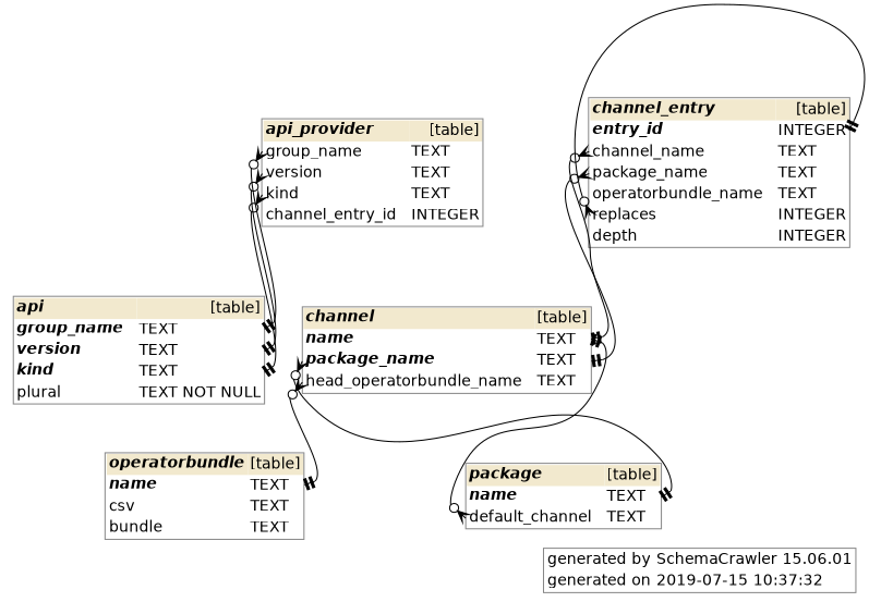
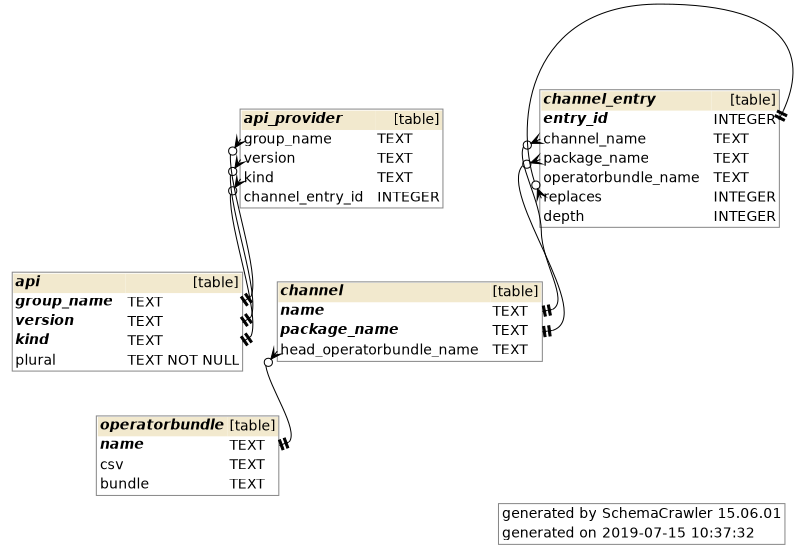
  digraph {
    fontname=Helvetica
    label=<       <table border="1" cellborder="0" cellspacing="0" color="#888888"> 	<tr> 		<td align='right'>generated by</td> 		<td align='left'>SchemaCrawler 15.06.01</td> 	</tr> 	<tr> 		<td align='right'>generated on</td> 		<td align='left'>2019-07-15 10:37:32</td> 	</tr>       </table>     >
    labeljust=r
    rankdir=TB
    node [fontname=Helvetica shape=none]
    edge [arrowhead=teetee arrowtail=crowodot dir=both fontname=Helvetica headport="name_55a5b569.end:e" style=solid]
    n1 [height=1.3889 label=<       <table border="1" cellborder="0" cellspacing="0" color="#888888"> 	<tr> 		<td colspan='2' bgcolor='#F2E9CE' align='left'><b><i>api</i></b></td> 		<td bgcolor='#F2E9CE' align='right'>[table]</td> 	</tr> 	<tr> 		<td port='group_name_4caa54f2.start' align='left'><b><i>group_name</i></b></td> 		<td align='left'> </td> 		<td port='group_name_4caa54f2.end' align='left'>TEXT</td> 	</tr> 	<tr> 		<td port='version_1530fd7f.start' align='left'><b><i>version</i></b></td> 		<td align='left'> </td> 		<td port='version_1530fd7f.end' align='left'>TEXT</td> 	</tr> 	<tr> 		<td port='kind_6e1c3b.start' align='left'><b><i>kind</i></b></td> 		<td align='left'> </td> 		<td port='kind_6e1c3b.end' align='left'>TEXT</td> 	</tr> 	<tr> 		<td port='plural_c583782b.start' align='left'>plural</td> 		<td align='left'> </td> 		<td port='plural_c583782b.end' align='left'>TEXT NOT NULL</td> 	</tr>       </table>     > width=3.0417]
    n2 [height=1.3889 label=<       <table border="1" cellborder="0" cellspacing="0" color="#888888"> 	<tr> 		<td colspan='2' bgcolor='#F2E9CE' align='left'><b><i>api_provider</i></b></td> 		<td bgcolor='#F2E9CE' align='right'>[table]</td> 	</tr> 	<tr> 		<td port='group_name_a2456016.start' align='left'>group_name</td> 		<td align='left'> </td> 		<td port='group_name_a2456016.end' align='left'>TEXT</td> 	</tr> 	<tr> 		<td port='version_6acc08a3.start' align='left'>version</td> 		<td align='left'> </td> 		<td port='version_6acc08a3.end' align='left'>TEXT</td> 	</tr> 	<tr> 		<td port='kind_5609275f.start' align='left'>kind</td> 		<td align='left'> </td> 		<td port='kind_5609275f.end' align='left'>TEXT</td> 	</tr> 	<tr> 		<td port='channel_entry_id_c7decf8f.start' align='left'>channel_entry_id</td> 		<td align='left'> </td> 		<td port='channel_entry_id_c7decf8f.end' align='left'>INTEGER</td> 	</tr>       </table>     > width=2.7917]
    n3 [height=1.8889 label=<       <table border="1" cellborder="0" cellspacing="0" color="#888888"> 	<tr> 		<td colspan='2' bgcolor='#F2E9CE' align='left'><b><i>channel_entry</i></b></td> 		<td bgcolor='#F2E9CE' align='right'>[table]</td> 	</tr> 	<tr> 		<td port='entry_id_4372c013.start' align='left'><b><i>entry_id</i></b></td> 		<td align='left'> </td> 		<td port='entry_id_4372c013.end' align='left'>INTEGER</td> 	</tr> 	<tr> 		<td port='channel_name_bb64e452.start' align='left'>channel_name</td> 		<td align='left'> </td> 		<td port='channel_name_bb64e452.end' align='left'>TEXT</td> 	</tr> 	<tr> 		<td port='package_name_505a3eef.start' align='left'>package_name</td> 		<td align='left'> </td> 		<td port='package_name_505a3eef.end' align='left'>TEXT</td> 	</tr> 	<tr> 		<td port='operatorbundle_name_60db510f.start' align='left'>operatorbundle_name</td> 		<td align='left'> </td> 		<td port='operatorbundle_name_60db510f.end' align='left'>TEXT</td> 	</tr> 	<tr> 		<td port='replaces_a697284a.start' align='left'>replaces</td> 		<td align='left'> </td> 		<td port='replaces_a697284a.end' align='left'>INTEGER</td> 	</tr> 	<tr> 		<td port='depth_c5ee4ece.start' align='left'>depth</td> 		<td align='left'> </td> 		<td port='depth_c5ee4ece.end' align='left'>INTEGER</td> 	</tr>       </table>     > width=3.2083]
    n4 [height=1.1389 label=<       <table border="1" cellborder="0" cellspacing="0" color="#888888"> 	<tr> 		<td colspan='2' bgcolor='#F2E9CE' align='left'><b><i>channel</i></b></td> 		<td bgcolor='#F2E9CE' align='right'>[table]</td> 	</tr> 	<tr> 		<td port='name_55a5b569.start' align='left'><b><i>name</i></b></td> 		<td align='left'> </td> 		<td port='name_55a5b569.end' align='left'>TEXT</td> 	</tr> 	<tr> 		<td port='package_name_e58ef5c2.start' align='left'><b><i>package_name</i></b></td> 		<td align='left'> </td> 		<td port='package_name_e58ef5c2.end' align='left'>TEXT</td> 	</tr> 	<tr> 		<td port='head_operatorbundle_name_75bdb303.start' align='left'>head_operatorbundle_name</td> 		<td align='left'> </td> 		<td port='head_operatorbundle_name_75bdb303.end' align='left'>TEXT</td> 	</tr>       </table>     > width=3.4167]
    n5 [height=1.1389 label=<       <table border="1" cellborder="0" cellspacing="0" color="#888888"> 	<tr> 		<td colspan='2' bgcolor='#F2E9CE' align='left'><b><i>operatorbundle</i></b></td> 		<td bgcolor='#F2E9CE' align='right'>[table]</td> 	</tr> 	<tr> 		<td port='name_42208a6.start' align='left'><b><i>name</i></b></td> 		<td align='left'> </td> 		<td port='name_42208a6.end' align='left'>TEXT</td> 	</tr> 	<tr> 		<td port='csv_3f01021.start' align='left'>csv</td> 		<td align='left'> </td> 		<td port='csv_3f01021.end' align='left'>TEXT</td> 	</tr> 	<tr> 		<td port='bundle_b1cdbe9d.start' align='left'>bundle</td> 		<td align='left'> </td> 		<td port='bundle_b1cdbe9d.end' align='left'>TEXT</td> 	</tr>       </table>     > width=2.1944]
-   n6 [height=0.88889 label=<       <table border="1" cellborder="0" cellspacing="0" color="#888888"> 	<tr> 		<td colspan='2' bgcolor='#F2E9CE' align='left'><b><i>package</i></b></td> 		<td bgcolor='#F2E9CE' align='right'>[table]</td> 	</tr> 	<tr> 		<td port='name_2d02e686.start' align='left'><b><i>name</i></b></td> 		<td align='left'> </td> 		<td port='name_2d02e686.end' align='left'>TEXT</td> 	</tr> 	<tr> 		<td port='default_channel_58a89500.start' align='left'>default_channel</td> 		<td align='left'> </td> 		<td port='default_channel_58a89500.end' align='left'>TEXT</td> 	</tr>       </table>     > width=2.3472]
    n2 -> n1 [headport="group_name_4caa54f2.end:e" tailport="group_name_a2456016.start:w"]
    n2 -> n1 [headport="version_1530fd7f.end:e" tailport="version_6acc08a3.start:w"]
    n2 -> n1 [headport="kind_6e1c3b.end:e" tailport="kind_5609275f.start:w"]
    n3 -> n3 [headport="entry_id_4372c013.end:e" tailport="replaces_a697284a.start:w"]
    n3 -> n4 [tailport="channel_name_bb64e452.start:w"]
    n3 -> n4 [headport="package_name_e58ef5c2.end:e" tailport="package_name_505a3eef.start:w"]
    n4 -> n5 [headport="name_42208a6.end:e" tailport="head_operatorbundle_name_75bdb303.start:w"]
-   n4 -> n6 [headport="name_2d02e686.end:e" tailport="package_name_e58ef5c2.start:w"]
-   n6 -> n4 [tailport="default_channel_58a89500.start:w"]
  }
